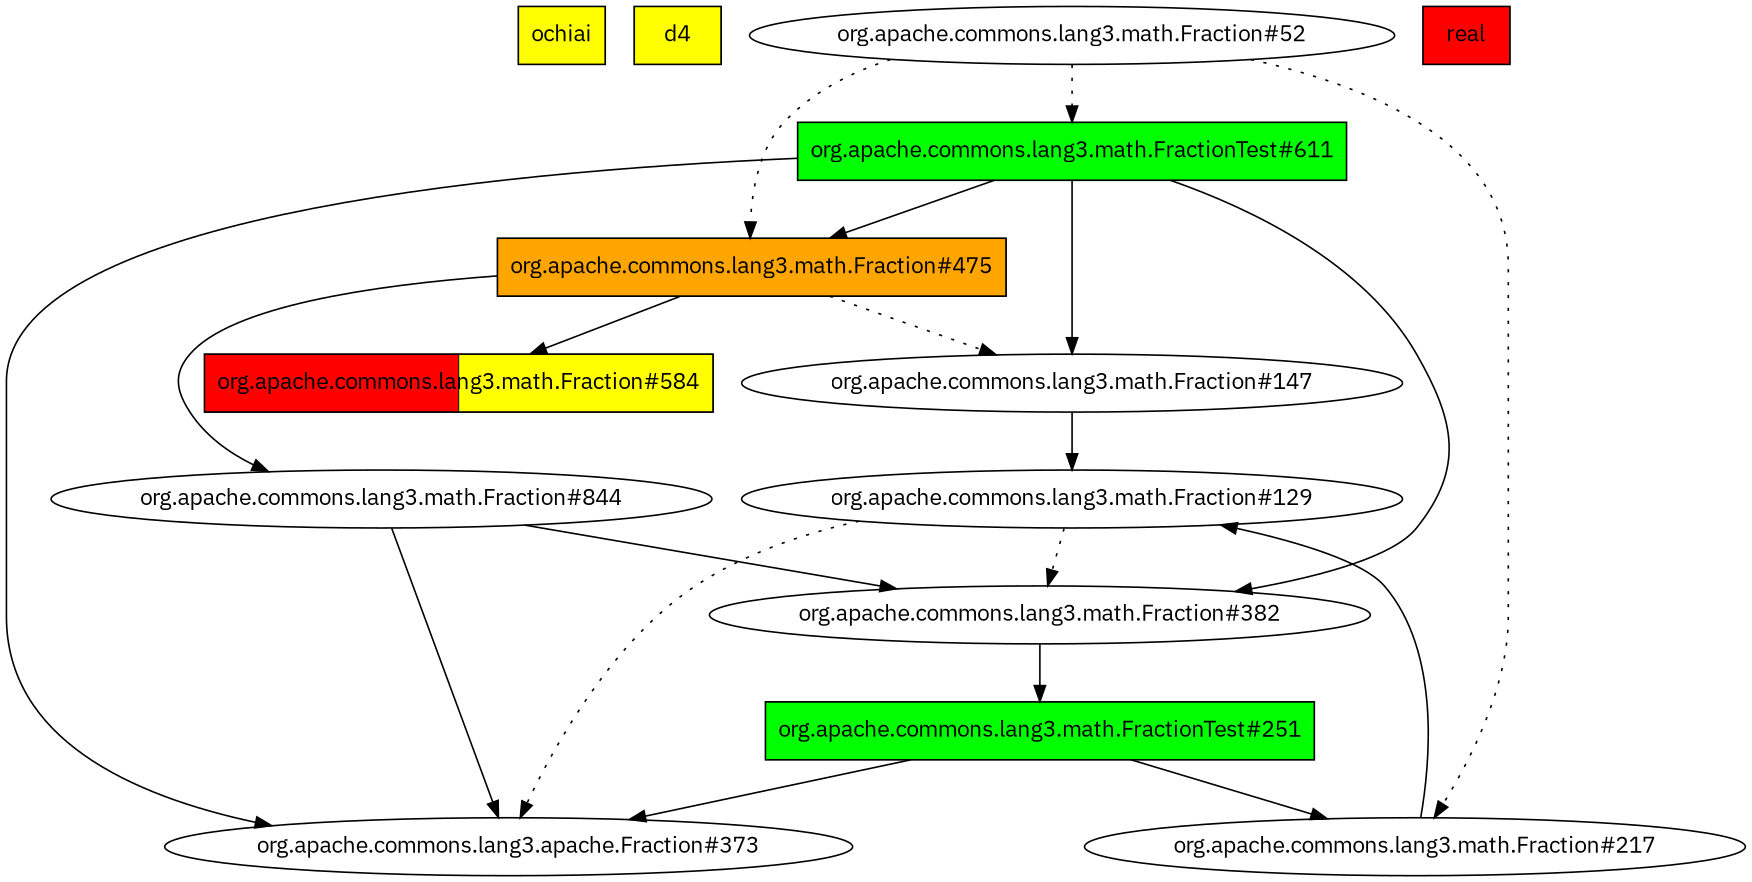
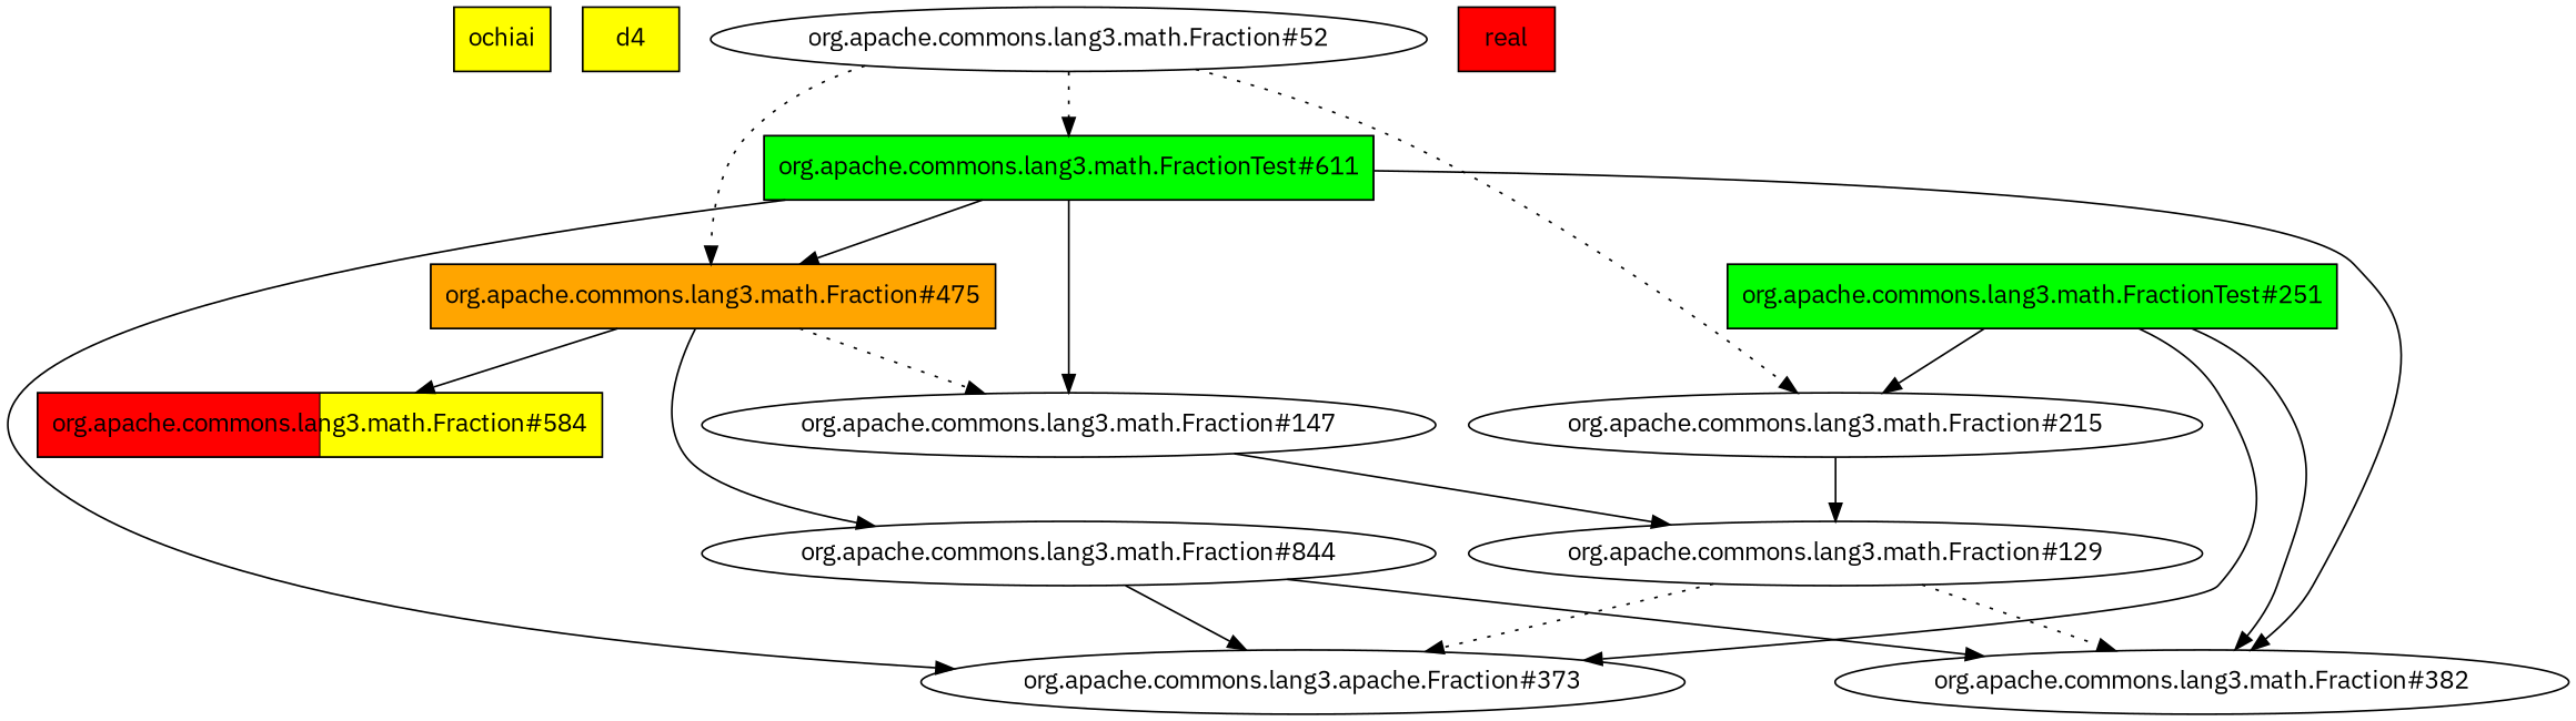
  digraph {
    fontname="IBM Plex Sans"
    node [fontname="IBM Plex Sans"]
    edge [fontname="IBM Plex Sans"]
    ochiai [fillcolor=yellow shape=box style=striped]
    d4 [fillcolor=yellow shape=box style=striped]
    "org.apache.commons.lang3.math.FractionTest#611" [fillcolor=green shape=box style=striped]
    "org.apache.commons.lang3.math.Fraction#475" [fillcolor=orange shape=box style=striped]
    n5 [label="org.apache.commons.lang3.apache.Fraction#373"]
    "org.apache.commons.lang3.math.Fraction#382"
    "org.apache.commons.lang3.math.Fraction#147"
    "org.apache.commons.lang3.math.Fraction#584" [fillcolor="red:yellow" shape=box style=striped]
    "org.apache.commons.lang3.math.Fraction#844"
    "org.apache.commons.lang3.math.Fraction#129"
    real [fillcolor=red shape=box style=striped]
    "org.apache.commons.lang3.math.FractionTest#251" [fillcolor=green shape=box style=striped]
-   "org.apache.commons.lang3.math.Fraction#215" [label="org.apache.commons.lang3.math.Fraction#217"]
+   "org.apache.commons.lang3.math.Fraction#215"
    "org.apache.commons.lang3.math.Fraction#52"
    "org.apache.commons.lang3.math.FractionTest#611" -> "org.apache.commons.lang3.math.Fraction#475"
    "org.apache.commons.lang3.math.FractionTest#611" -> n5
    "org.apache.commons.lang3.math.FractionTest#611" -> "org.apache.commons.lang3.math.Fraction#382"
    "org.apache.commons.lang3.math.FractionTest#611" -> "org.apache.commons.lang3.math.Fraction#147"
    "org.apache.commons.lang3.math.Fraction#475" -> "org.apache.commons.lang3.math.Fraction#147" [style=dotted]
    "org.apache.commons.lang3.math.Fraction#475" -> "org.apache.commons.lang3.math.Fraction#584"
    "org.apache.commons.lang3.math.Fraction#475" -> "org.apache.commons.lang3.math.Fraction#844"
    "org.apache.commons.lang3.math.Fraction#147" -> "org.apache.commons.lang3.math.Fraction#129"
    "org.apache.commons.lang3.math.Fraction#844" -> n5
    "org.apache.commons.lang3.math.Fraction#844" -> "org.apache.commons.lang3.math.Fraction#382"
    "org.apache.commons.lang3.math.Fraction#129" -> n5 [style=dotted]
    "org.apache.commons.lang3.math.Fraction#129" -> "org.apache.commons.lang3.math.Fraction#382" [style=dotted]
    "org.apache.commons.lang3.math.FractionTest#251" -> n5
-   "org.apache.commons.lang3.math.Fraction#382" -> "org.apache.commons.lang3.math.FractionTest#251"
+   "org.apache.commons.lang3.math.FractionTest#251" -> "org.apache.commons.lang3.math.Fraction#382"
    "org.apache.commons.lang3.math.FractionTest#251" -> "org.apache.commons.lang3.math.Fraction#215"
    "org.apache.commons.lang3.math.Fraction#215" -> "org.apache.commons.lang3.math.Fraction#129"
    "org.apache.commons.lang3.math.Fraction#52" -> "org.apache.commons.lang3.math.FractionTest#611" [style=dotted]
    "org.apache.commons.lang3.math.Fraction#52" -> "org.apache.commons.lang3.math.Fraction#475" [style=dotted]
    "org.apache.commons.lang3.math.Fraction#52" -> "org.apache.commons.lang3.math.Fraction#215" [style=dotted]
  }
